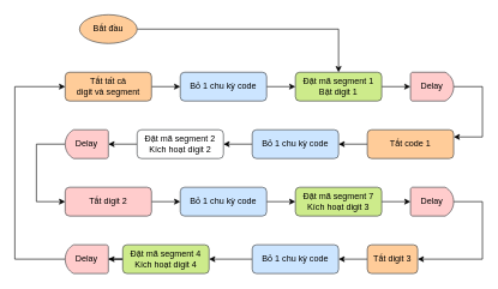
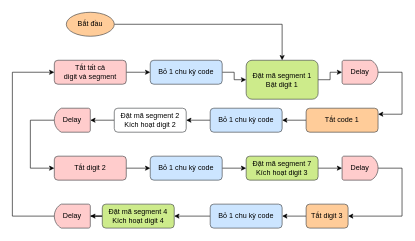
  <mxCell id="0" />
  <mxCell id="1" parent="0" />
  <mxCell id="2" style="edgeStyle=orthogonalEdgeStyle;rounded=0;orthogonalLoop=1;jettySize=auto;html=1;entryX=0;entryY=0.5;entryDx=0;entryDy=0;" edge="1" parent="1" source="3" target="9"><mxGeometry relative="1" as="geometry" /></mxCell>
- <mxCell id="3" value="Tắt tất cả&lt;br&gt;digit và segment" style="rounded=1;whiteSpace=wrap;html=1;fillColor=#ffcc99;strokeColor=#36393d;" vertex="1" parent="1"><mxGeometry x="90" y="100" width="120" height="40" as="geometry" /></mxCell>
+ <mxCell id="3" value="Tắt tất cả&lt;br&gt;digit và segment" style="rounded=1;whiteSpace=wrap;html=1;fillColor=#ffcccc;strokeColor=#36393d;" vertex="1" parent="1"><mxGeometry x="90" y="100" width="120" height="40" as="geometry" /></mxCell>
  <mxCell id="4" style="edgeStyle=orthogonalEdgeStyle;rounded=0;orthogonalLoop=1;jettySize=auto;html=1;" edge="1" parent="1" source="5" target="11"><mxGeometry relative="1" as="geometry" /></mxCell>
- <mxCell id="5" value="Đặt mã segment 1&lt;br&gt;Bật digit 1" style="rounded=1;whiteSpace=wrap;html=1;fillColor=#cdeb8b;strokeColor=#36393d;" vertex="1" parent="1"><mxGeometry x="410" y="100" width="120" height="40" as="geometry" /></mxCell>
+ <mxCell id="5" value="Đặt mã segment 1&lt;br&gt;Bật digit 1" style="rounded=1;whiteSpace=wrap;html=1;fillColor=#cdeb8b;strokeColor=#36393d;" vertex="1" parent="1"><mxGeometry x="410" y="100" width="120" height="65" as="geometry" /></mxCell>
  <mxCell id="6" style="edgeStyle=orthogonalEdgeStyle;rounded=0;orthogonalLoop=1;jettySize=auto;html=1;" edge="1" parent="1" source="7" target="5"><mxGeometry relative="1" as="geometry" /></mxCell>
  <mxCell id="7" value="Bắt đầu" style="ellipse;whiteSpace=wrap;html=1;fillColor=#ffcc99;strokeColor=#36393d;" vertex="1" parent="1"><mxGeometry x="110" width="80" height="40" as="geometry" y="20" /></mxCell>
  <mxCell id="8" style="edgeStyle=orthogonalEdgeStyle;rounded=0;orthogonalLoop=1;jettySize=auto;html=1;entryX=0;entryY=0.5;entryDx=0;entryDy=0;" edge="1" parent="1" source="9" target="5"><mxGeometry relative="1" as="geometry" /></mxCell>
  <mxCell id="9" value="Bỏ 1 chu kỳ code" style="rounded=1;whiteSpace=wrap;html=1;fillColor=#cce5ff;strokeColor=#36393d;" vertex="1" parent="1"><mxGeometry x="250" y="100" width="120" height="40" as="geometry" /></mxCell>
  <mxCell id="10" style="edgeStyle=orthogonalEdgeStyle;rounded=0;orthogonalLoop=1;jettySize=auto;html=1;entryX=1;entryY=0.25;entryDx=0;entryDy=0;" edge="1" parent="1" source="11" target="15"><mxGeometry relative="1" as="geometry"><Array as="points"><mxPoint x="670" y="120" /><mxPoint x="670" y="190" /></Array></mxGeometry></mxCell>
  <mxCell id="11" value="Delay" style="strokeWidth=1;html=1;shape=mxgraph.flowchart.delay;whiteSpace=wrap;fillColor=#ffcccc;strokeColor=#36393d;" vertex="1" parent="1"><mxGeometry x="570" y="100" width="60" height="40" as="geometry" /></mxCell>
  <mxCell id="12" value="" style="edgeStyle=orthogonalEdgeStyle;rounded=0;orthogonalLoop=1;jettySize=auto;html=1;" edge="1" parent="1" source="13" target="17"><mxGeometry relative="1" as="geometry" /></mxCell>
  <mxCell id="13" value="Đặt mã segment 2&lt;br&gt;Kích hoạt digit 2" style="rounded=1;whiteSpace=wrap;html=1;fillColor=#ffffff;strokeColor=#36393d;" vertex="1" parent="1"><mxGeometry x="190" y="180" width="120" height="40" as="geometry" /></mxCell>
  <mxCell id="14" style="edgeStyle=orthogonalEdgeStyle;rounded=0;orthogonalLoop=1;jettySize=auto;html=1;entryX=1;entryY=0.5;entryDx=0;entryDy=0;" edge="1" parent="1" source="15" target="19"><mxGeometry relative="1" as="geometry" /></mxCell>
  <mxCell id="15" value="Tắt code 1" style="rounded=1;whiteSpace=wrap;html=1;fillColor=#ffcc99;strokeColor=#36393d;" vertex="1" parent="1"><mxGeometry x="510" y="180" width="120" height="40" as="geometry" /></mxCell>
  <mxCell id="16" style="edgeStyle=orthogonalEdgeStyle;rounded=0;orthogonalLoop=1;jettySize=auto;html=1;entryX=0;entryY=0.5;entryDx=0;entryDy=0;" edge="1" parent="1" source="17" target="21"><mxGeometry relative="1" as="geometry"><Array as="points"><mxPoint x="50" y="200" /><mxPoint x="50" y="280" /></Array></mxGeometry></mxCell>
  <mxCell id="17" value="Delay" style="strokeWidth=1;html=1;shape=mxgraph.flowchart.delay;whiteSpace=wrap;flipH=1;fillColor=#ffcccc;strokeColor=#36393d;" vertex="1" parent="1"><mxGeometry x="90" y="180" width="60" height="40" as="geometry" /></mxCell>
  <mxCell id="18" value="" style="edgeStyle=orthogonalEdgeStyle;rounded=0;orthogonalLoop=1;jettySize=auto;html=1;" edge="1" parent="1" source="19" target="13"><mxGeometry relative="1" as="geometry" /></mxCell>
  <mxCell id="19" value="Bỏ 1 chu kỳ code" style="rounded=1;whiteSpace=wrap;html=1;fillColor=#cce5ff;strokeColor=#36393d;" vertex="1" parent="1"><mxGeometry x="350" y="180" width="120" height="40" as="geometry" /></mxCell>
  <mxCell id="20" value="" style="edgeStyle=orthogonalEdgeStyle;rounded=0;orthogonalLoop=1;jettySize=auto;html=1;" edge="1" parent="1" source="21" target="23"><mxGeometry relative="1" as="geometry" /></mxCell>
  <mxCell id="21" value="Tắt digit 2" style="rounded=1;whiteSpace=wrap;html=1;fillColor=#ffcccc;strokeColor=#36393d;" vertex="1" parent="1"><mxGeometry x="90" y="260" width="120" height="40" as="geometry" /></mxCell>
  <mxCell id="22" value="" style="edgeStyle=orthogonalEdgeStyle;rounded=0;orthogonalLoop=1;jettySize=auto;html=1;" edge="1" parent="1" source="23" target="25"><mxGeometry relative="1" as="geometry" /></mxCell>
  <mxCell id="23" value="Bỏ 1 chu kỳ code" style="rounded=1;whiteSpace=wrap;html=1;fillColor=#cce5ff;strokeColor=#36393d;" vertex="1" parent="1"><mxGeometry x="250" y="260" width="120" height="40" as="geometry" /></mxCell>
  <mxCell id="24" value="" style="edgeStyle=orthogonalEdgeStyle;rounded=0;orthogonalLoop=1;jettySize=auto;html=1;" edge="1" parent="1" source="25" target="27"><mxGeometry relative="1" as="geometry" /></mxCell>
  <mxCell id="25" value="Đặt mã segment 7&lt;br&gt;Kích hoạt digit 3" style="rounded=1;whiteSpace=wrap;html=1;fillColor=#cdeb8b;strokeColor=#36393d;" vertex="1" parent="1"><mxGeometry x="410" y="260" width="120" height="40" as="geometry" /></mxCell>
  <mxCell id="26" style="edgeStyle=orthogonalEdgeStyle;rounded=0;orthogonalLoop=1;jettySize=auto;html=1;entryX=1;entryY=0.5;entryDx=0;entryDy=0;" edge="1" parent="1" source="27" target="31"><mxGeometry relative="1" as="geometry"><Array as="points"><mxPoint x="670" y="280" /><mxPoint x="670" y="360" /></Array></mxGeometry></mxCell>
  <mxCell id="27" value="Delay" style="strokeWidth=1;html=1;shape=mxgraph.flowchart.delay;whiteSpace=wrap;fillColor=#ffcccc;strokeColor=#36393d;" vertex="1" parent="1"><mxGeometry x="570" y="260" width="60" height="40" as="geometry" /></mxCell>
  <mxCell id="28" style="edgeStyle=orthogonalEdgeStyle;rounded=0;orthogonalLoop=1;jettySize=auto;html=1;entryX=0;entryY=0.5;entryDx=0;entryDy=0;entryPerimeter=0;" edge="1" parent="1" source="29" target="33"><mxGeometry relative="1" as="geometry" /></mxCell>
  <mxCell id="29" value="Đặt mã segment 4&lt;br&gt;Kích hoạt digit 4" style="rounded=1;whiteSpace=wrap;html=1;fillColor=#cdeb8b;strokeColor=#36393d;" vertex="1" parent="1"><mxGeometry x="170" y="340" width="120" height="40" as="geometry" /></mxCell>
  <mxCell id="30" style="edgeStyle=orthogonalEdgeStyle;rounded=0;orthogonalLoop=1;jettySize=auto;html=1;entryX=1;entryY=0.5;entryDx=0;entryDy=0;" edge="1" parent="1" source="31" target="35"><mxGeometry relative="1" as="geometry" /></mxCell>
  <mxCell id="31" value="Tắt digit 3" style="rounded=1;whiteSpace=wrap;html=1;fillColor=#ffcc99;strokeColor=#36393d;" vertex="1" parent="1"><mxGeometry x="510" y="340" width="70" height="40" as="geometry" /></mxCell>
  <mxCell id="32" style="edgeStyle=orthogonalEdgeStyle;rounded=0;orthogonalLoop=1;jettySize=auto;html=1;entryX=0;entryY=0.5;entryDx=0;entryDy=0;" edge="1" parent="1" source="33" target="3"><mxGeometry relative="1" as="geometry"><Array as="points"><mxPoint x="20" y="360" /><mxPoint x="20" y="120" /></Array></mxGeometry></mxCell>
  <mxCell id="33" value="Delay" style="strokeWidth=1;html=1;shape=mxgraph.flowchart.delay;whiteSpace=wrap;flipH=1;fillColor=#ffcccc;strokeColor=#36393d;" vertex="1" parent="1"><mxGeometry x="90" y="340" width="60" height="40" as="geometry" /></mxCell>
  <mxCell id="34" style="edgeStyle=orthogonalEdgeStyle;rounded=0;orthogonalLoop=1;jettySize=auto;html=1;entryX=1;entryY=0.5;entryDx=0;entryDy=0;" edge="1" parent="1" source="35" target="29"><mxGeometry relative="1" as="geometry" /></mxCell>
  <mxCell id="35" value="Bỏ 1 chu kỳ code" style="rounded=1;whiteSpace=wrap;html=1;fillColor=#cce5ff;strokeColor=#36393d;" vertex="1" parent="1"><mxGeometry x="350" y="340" width="120" height="40" as="geometry" /></mxCell>
